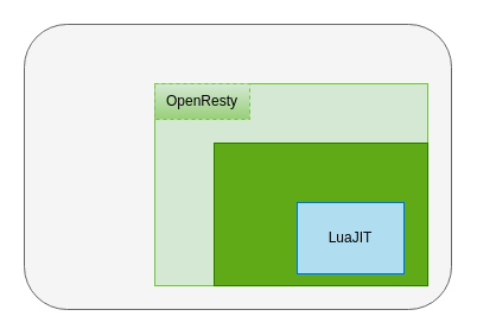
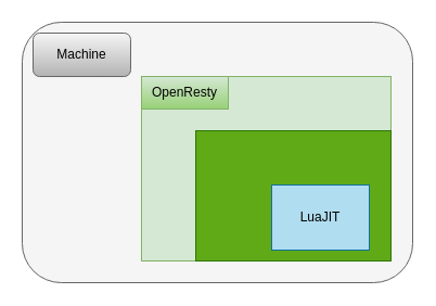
  <mxCell id="0" />
  <mxCell id="1" parent="0" />
  <mxCell id="2" value="" style="rounded=1;whiteSpace=wrap;html=1;fillColor=#f5f5f5;fontColor=#333333;strokeColor=#666666;" vertex="1" parent="1"><mxGeometry x="20" y="20" width="360" height="240" as="geometry" /></mxCell>
  <mxCell id="3" value="" style="rounded=0;whiteSpace=wrap;html=1;fillColor=#d5e8d4;strokeColor=#82b366;" vertex="1" parent="1"><mxGeometry x="130" y="70" width="230" height="170" as="geometry" /></mxCell>
  <mxCell id="4" value="" style="rounded=0;whiteSpace=wrap;html=1;fillColor=#60a917;strokeColor=#2D7600;fontColor=#ffffff;" vertex="1" parent="1"><mxGeometry x="180" y="120" width="180" height="120" as="geometry" /></mxCell>
  <mxCell id="5" value="LuaJIT" style="rounded=0;whiteSpace=wrap;html=1;fillColor=#b1ddf0;strokeColor=#10739e;" vertex="1" parent="1"><mxGeometry x="250" y="170" width="90" height="60" as="geometry" /></mxCell>
- <mxCell id="6" value="OpenResty" style="rounded=0;whiteSpace=wrap;html=1;fillColor=#d5e8d4;gradientColor=#97d077;strokeColor=#82b366;dashed=1;" vertex="1" parent="1"><mxGeometry x="130" y="70" width="80" height="30" as="geometry" /></mxCell>
+ <mxCell id="6" value="OpenResty" style="rounded=0;whiteSpace=wrap;html=1;fillColor=#d5e8d4;gradientColor=#97d077;strokeColor=#82b366;" vertex="1" parent="1"><mxGeometry x="130" y="70" width="80" height="30" as="geometry" /></mxCell>
+ <mxCell id="7" value="Machine" style="rounded=1;whiteSpace=wrap;html=1;fillColor=#f5f5f5;gradientColor=#b3b3b3;strokeColor=#666666;" vertex="1" parent="1"><mxGeometry x="30" y="30" width="90" height="40" as="geometry" /></mxCell>
  <mxCell id="8" style="edgeStyle=orthogonalEdgeStyle;rounded=0;orthogonalLoop=1;jettySize=auto;html=1;exitX=0.5;exitY=1;exitDx=0;exitDy=0;" edge="1" parent="1" source="6" target="6"><mxGeometry relative="1" as="geometry" /></mxCell>
